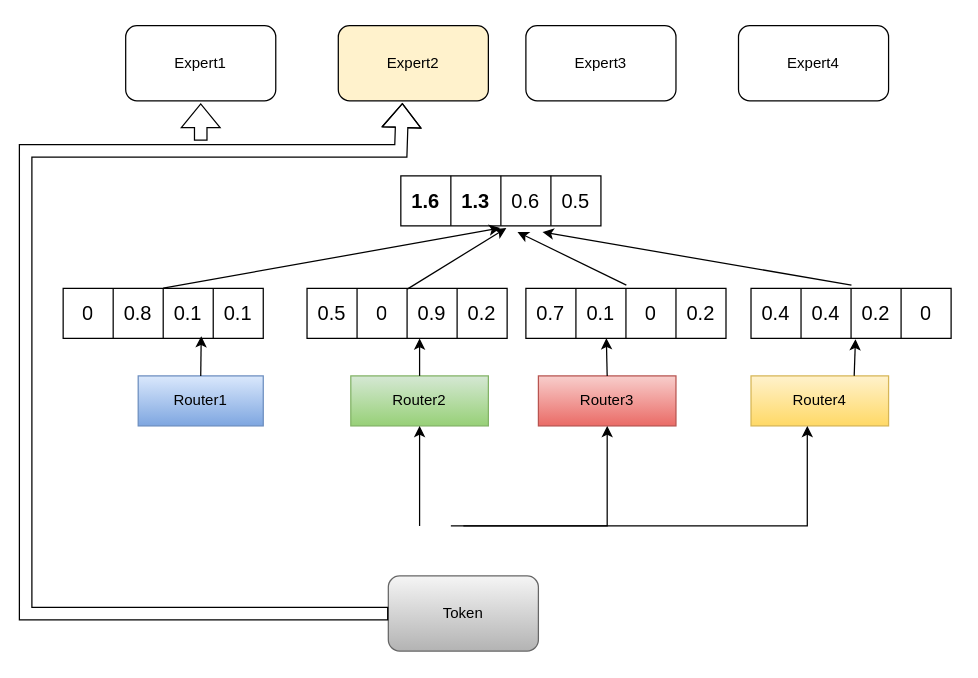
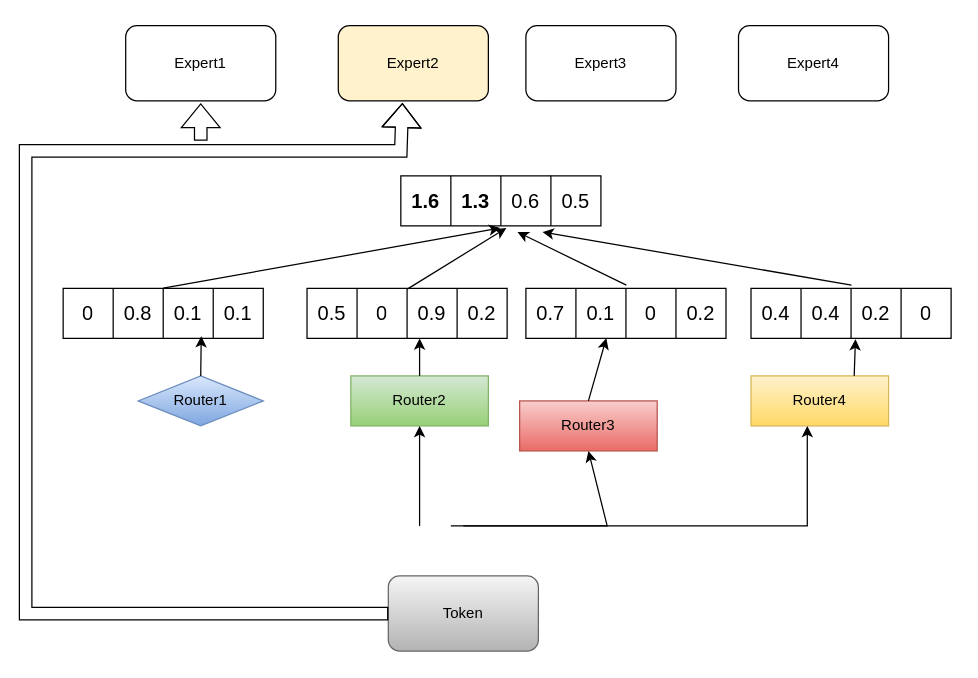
  <mxCell id="0" />
  <mxCell id="1" parent="0" />
  <mxCell id="2" value="Expert1" style="rounded=1;whiteSpace=wrap;html=1;" vertex="1" parent="1"><mxGeometry x="100" y="20" width="120" height="60" as="geometry" /></mxCell>
  <mxCell id="3" value="Expert2" style="rounded=1;whiteSpace=wrap;html=1;fillColor=#fff2cc;" vertex="1" parent="1"><mxGeometry x="270" y="20" width="120" height="60" as="geometry" /></mxCell>
  <mxCell id="4" value="Expert3" style="rounded=1;whiteSpace=wrap;html=1;" vertex="1" parent="1"><mxGeometry x="420" y="20" width="120" height="60" as="geometry" /></mxCell>
  <mxCell id="5" value="Expert4" style="rounded=1;whiteSpace=wrap;html=1;" vertex="1" parent="1"><mxGeometry x="590" y="20" width="120" height="60" as="geometry" /></mxCell>
- <mxCell id="6" value="Router1" style="rounded=0;whiteSpace=wrap;html=1;fillColor=#dae8fc;gradientColor=#7ea6e0;strokeColor=#6c8ebf;" vertex="1" parent="1"><mxGeometry x="110" y="300" width="100" height="40" as="geometry" /></mxCell>
+ <mxCell id="6" value="Router1" style="rhombus;whiteSpace=wrap;html=1;fillColor=#dae8fc;gradientColor=#7ea6e0;strokeColor=#6c8ebf;" vertex="1" parent="1"><mxGeometry x="110" y="300" width="100" height="40" as="geometry" /></mxCell>
  <mxCell id="7" value="Router2" style="rounded=0;whiteSpace=wrap;html=1;fillColor=#d5e8d4;gradientColor=#97d077;strokeColor=#82b366;" vertex="1" parent="1"><mxGeometry x="280" y="300" width="110" height="40" as="geometry" /></mxCell>
- <mxCell id="8" value="Router3" style="rounded=0;whiteSpace=wrap;html=1;fillColor=#f8cecc;gradientColor=#ea6b66;strokeColor=#b85450;" vertex="1" parent="1"><mxGeometry x="430" y="300" width="110" height="40" as="geometry" /></mxCell>
+ <mxCell id="8" value="Router3" style="rounded=0;whiteSpace=wrap;html=1;fillColor=#f8cecc;gradientColor=#ea6b66;strokeColor=#b85450;" vertex="1" parent="1"><mxGeometry x="415" y="320" width="110" height="40" as="geometry" /></mxCell>
  <mxCell id="9" value="Router4" style="rounded=0;whiteSpace=wrap;html=1;fillColor=#fff2cc;gradientColor=#ffd966;strokeColor=#d6b656;" vertex="1" parent="1"><mxGeometry x="600" y="300" width="110" height="40" as="geometry" /></mxCell>
  <mxCell id="10" value="Token" style="rounded=1;whiteSpace=wrap;html=1;fillColor=#f5f5f5;gradientColor=#b3b3b3;strokeColor=#666666;" vertex="1" parent="1"><mxGeometry x="310" y="460" width="120" height="60" as="geometry" /></mxCell>
  <mxCell id="11" value="" style="endArrow=classic;html=1;rounded=0;entryX=0.5;entryY=1;entryDx=0;entryDy=0;" edge="1" parent="1"><mxGeometry width="50" height="50" relative="1" as="geometry"><mxPoint x="360" y="420" as="sourcePoint" /><mxPoint x="645" y="340" as="targetPoint" /><Array as="points"><mxPoint x="645" y="420" /></Array></mxGeometry></mxCell>
  <mxCell id="12" value="" style="endArrow=classic;html=1;rounded=0;entryX=0.5;entryY=1;entryDx=0;entryDy=0;" edge="1" parent="1" target="8"><mxGeometry width="50" height="50" relative="1" as="geometry"><mxPoint x="370" y="420" as="sourcePoint" /><mxPoint x="430" y="250" as="targetPoint" /><Array as="points"><mxPoint x="485" y="420" /></Array></mxGeometry></mxCell>
  <mxCell id="13" value="" style="endArrow=classic;html=1;rounded=0;entryX=0.5;entryY=1;entryDx=0;entryDy=0;" edge="1" parent="1" target="7"><mxGeometry width="50" height="50" relative="1" as="geometry"><mxPoint x="335" y="420" as="sourcePoint" /><mxPoint x="430" y="250" as="targetPoint" /></mxGeometry></mxCell>
  <mxCell id="14" value="" style="shape=table;startSize=0;container=1;collapsible=0;childLayout=tableLayout;fontSize=16;" vertex="1" parent="1"><mxGeometry x="50" y="230" width="160" height="40" as="geometry" /></mxCell>
  <mxCell id="15" value="" style="shape=tableRow;horizontal=0;startSize=0;swimlaneHead=0;swimlaneBody=0;strokeColor=inherit;top=0;left=0;bottom=0;right=0;collapsible=0;dropTarget=0;fillColor=none;points=[[0,0.5],[1,0.5]];portConstraint=eastwest;fontSize=16;" vertex="1" parent="14"><mxGeometry width="160" height="40" as="geometry" /></mxCell>
  <mxCell id="16" value="0" style="shape=partialRectangle;html=1;whiteSpace=wrap;connectable=0;strokeColor=inherit;overflow=hidden;fillColor=none;top=0;left=0;bottom=0;right=0;pointerEvents=1;fontSize=16;" vertex="1" parent="15"><mxGeometry width="40" height="40" as="geometry"><mxRectangle width="40" height="40" as="alternateBounds" /></mxGeometry></mxCell>
  <mxCell id="17" value="0.8" style="shape=partialRectangle;html=1;whiteSpace=wrap;connectable=0;strokeColor=inherit;overflow=hidden;fillColor=none;top=0;left=0;bottom=0;right=0;pointerEvents=1;fontSize=16;" vertex="1" parent="15"><mxGeometry x="40" width="40" height="40" as="geometry"><mxRectangle width="40" height="40" as="alternateBounds" /></mxGeometry></mxCell>
  <mxCell id="18" value="0.1" style="shape=partialRectangle;html=1;whiteSpace=wrap;connectable=0;strokeColor=inherit;overflow=hidden;fillColor=none;top=0;left=0;bottom=0;right=0;pointerEvents=1;fontSize=16;" vertex="1" parent="15"><mxGeometry x="80" width="40" height="40" as="geometry"><mxRectangle width="40" height="40" as="alternateBounds" /></mxGeometry></mxCell>
  <mxCell id="19" value="0.1" style="shape=partialRectangle;html=1;whiteSpace=wrap;connectable=0;strokeColor=inherit;overflow=hidden;fillColor=none;top=0;left=0;bottom=0;right=0;pointerEvents=1;fontSize=16;" vertex="1" parent="15"><mxGeometry x="120" width="40" height="40" as="geometry"><mxRectangle width="40" height="40" as="alternateBounds" /></mxGeometry></mxCell>
  <mxCell id="20" value="" style="shape=table;startSize=0;container=1;collapsible=0;childLayout=tableLayout;fontSize=16;" vertex="1" parent="1"><mxGeometry x="245" y="230" width="160" height="40" as="geometry" /></mxCell>
  <mxCell id="21" value="" style="shape=tableRow;horizontal=0;startSize=0;swimlaneHead=0;swimlaneBody=0;strokeColor=inherit;top=0;left=0;bottom=0;right=0;collapsible=0;dropTarget=0;fillColor=none;points=[[0,0.5],[1,0.5]];portConstraint=eastwest;fontSize=16;" vertex="1" parent="20"><mxGeometry width="160" height="40" as="geometry" /></mxCell>
  <mxCell id="22" value="0.5" style="shape=partialRectangle;html=1;whiteSpace=wrap;connectable=0;strokeColor=inherit;overflow=hidden;fillColor=none;top=0;left=0;bottom=0;right=0;pointerEvents=1;fontSize=16;" vertex="1" parent="21"><mxGeometry width="40" height="40" as="geometry"><mxRectangle width="40" height="40" as="alternateBounds" /></mxGeometry></mxCell>
  <mxCell id="23" value="0" style="shape=partialRectangle;html=1;whiteSpace=wrap;connectable=0;strokeColor=inherit;overflow=hidden;fillColor=none;top=0;left=0;bottom=0;right=0;pointerEvents=1;fontSize=16;" vertex="1" parent="21"><mxGeometry x="40" width="40" height="40" as="geometry"><mxRectangle width="40" height="40" as="alternateBounds" /></mxGeometry></mxCell>
  <mxCell id="24" value="0.9" style="shape=partialRectangle;html=1;whiteSpace=wrap;connectable=0;strokeColor=inherit;overflow=hidden;fillColor=none;top=0;left=0;bottom=0;right=0;pointerEvents=1;fontSize=16;" vertex="1" parent="21"><mxGeometry x="80" width="40" height="40" as="geometry"><mxRectangle width="40" height="40" as="alternateBounds" /></mxGeometry></mxCell>
  <mxCell id="25" value="0.2" style="shape=partialRectangle;html=1;whiteSpace=wrap;connectable=0;strokeColor=inherit;overflow=hidden;fillColor=none;top=0;left=0;bottom=0;right=0;pointerEvents=1;fontSize=16;" vertex="1" parent="21"><mxGeometry x="120" width="40" height="40" as="geometry"><mxRectangle width="40" height="40" as="alternateBounds" /></mxGeometry></mxCell>
  <mxCell id="26" value="" style="shape=table;startSize=0;container=1;collapsible=0;childLayout=tableLayout;fontSize=16;" vertex="1" parent="1"><mxGeometry x="420" y="230" width="160" height="40" as="geometry" /></mxCell>
  <mxCell id="27" value="" style="shape=tableRow;horizontal=0;startSize=0;swimlaneHead=0;swimlaneBody=0;strokeColor=inherit;top=0;left=0;bottom=0;right=0;collapsible=0;dropTarget=0;fillColor=none;points=[[0,0.5],[1,0.5]];portConstraint=eastwest;fontSize=16;" vertex="1" parent="26"><mxGeometry width="160" height="40" as="geometry" /></mxCell>
  <mxCell id="28" value="0.7" style="shape=partialRectangle;html=1;whiteSpace=wrap;connectable=0;strokeColor=inherit;overflow=hidden;fillColor=none;top=0;left=0;bottom=0;right=0;pointerEvents=1;fontSize=16;" vertex="1" parent="27"><mxGeometry width="40" height="40" as="geometry"><mxRectangle width="40" height="40" as="alternateBounds" /></mxGeometry></mxCell>
  <mxCell id="29" value="0.1" style="shape=partialRectangle;html=1;whiteSpace=wrap;connectable=0;strokeColor=inherit;overflow=hidden;fillColor=none;top=0;left=0;bottom=0;right=0;pointerEvents=1;fontSize=16;" vertex="1" parent="27"><mxGeometry x="40" width="40" height="40" as="geometry"><mxRectangle width="40" height="40" as="alternateBounds" /></mxGeometry></mxCell>
  <mxCell id="30" value="0" style="shape=partialRectangle;html=1;whiteSpace=wrap;connectable=0;strokeColor=inherit;overflow=hidden;fillColor=none;top=0;left=0;bottom=0;right=0;pointerEvents=1;fontSize=16;" vertex="1" parent="27"><mxGeometry x="80" width="40" height="40" as="geometry"><mxRectangle width="40" height="40" as="alternateBounds" /></mxGeometry></mxCell>
  <mxCell id="31" value="0.2" style="shape=partialRectangle;html=1;whiteSpace=wrap;connectable=0;strokeColor=inherit;overflow=hidden;fillColor=none;top=0;left=0;bottom=0;right=0;pointerEvents=1;fontSize=16;" vertex="1" parent="27"><mxGeometry x="120" width="40" height="40" as="geometry"><mxRectangle width="40" height="40" as="alternateBounds" /></mxGeometry></mxCell>
  <mxCell id="32" value="" style="shape=table;startSize=0;container=1;collapsible=0;childLayout=tableLayout;fontSize=16;" vertex="1" parent="1"><mxGeometry x="600" y="230" width="160" height="40" as="geometry" /></mxCell>
  <mxCell id="33" value="" style="shape=tableRow;horizontal=0;startSize=0;swimlaneHead=0;swimlaneBody=0;strokeColor=inherit;top=0;left=0;bottom=0;right=0;collapsible=0;dropTarget=0;fillColor=none;points=[[0,0.5],[1,0.5]];portConstraint=eastwest;fontSize=16;" vertex="1" parent="32"><mxGeometry width="160" height="40" as="geometry" /></mxCell>
  <mxCell id="34" value="0.4" style="shape=partialRectangle;html=1;whiteSpace=wrap;connectable=0;strokeColor=inherit;overflow=hidden;fillColor=none;top=0;left=0;bottom=0;right=0;pointerEvents=1;fontSize=16;" vertex="1" parent="33"><mxGeometry width="40" height="40" as="geometry"><mxRectangle width="40" height="40" as="alternateBounds" /></mxGeometry></mxCell>
  <mxCell id="35" value="0.4" style="shape=partialRectangle;html=1;whiteSpace=wrap;connectable=0;strokeColor=inherit;overflow=hidden;fillColor=none;top=0;left=0;bottom=0;right=0;pointerEvents=1;fontSize=16;" vertex="1" parent="33"><mxGeometry x="40" width="40" height="40" as="geometry"><mxRectangle width="40" height="40" as="alternateBounds" /></mxGeometry></mxCell>
  <mxCell id="36" value="0.2" style="shape=partialRectangle;html=1;whiteSpace=wrap;connectable=0;strokeColor=inherit;overflow=hidden;fillColor=none;top=0;left=0;bottom=0;right=0;pointerEvents=1;fontSize=16;" vertex="1" parent="33"><mxGeometry x="80" width="40" height="40" as="geometry"><mxRectangle width="40" height="40" as="alternateBounds" /></mxGeometry></mxCell>
  <mxCell id="37" value="0" style="shape=partialRectangle;html=1;whiteSpace=wrap;connectable=0;strokeColor=inherit;overflow=hidden;fillColor=none;top=0;left=0;bottom=0;right=0;pointerEvents=1;fontSize=16;" vertex="1" parent="33"><mxGeometry x="120" width="40" height="40" as="geometry"><mxRectangle width="40" height="40" as="alternateBounds" /></mxGeometry></mxCell>
  <mxCell id="38" value="" style="shape=table;startSize=0;container=1;collapsible=0;childLayout=tableLayout;fontSize=16;" vertex="1" parent="1"><mxGeometry x="320" y="140" width="160" height="40" as="geometry" /></mxCell>
  <mxCell id="39" value="" style="shape=tableRow;horizontal=0;startSize=0;swimlaneHead=0;swimlaneBody=0;strokeColor=inherit;top=0;left=0;bottom=0;right=0;collapsible=0;dropTarget=0;fillColor=none;points=[[0,0.5],[1,0.5]];portConstraint=eastwest;fontSize=16;" vertex="1" parent="38"><mxGeometry width="160" height="40" as="geometry" /></mxCell>
  <mxCell id="40" value="&lt;b&gt;1.6&lt;/b&gt;" style="shape=partialRectangle;html=1;whiteSpace=wrap;connectable=0;strokeColor=inherit;overflow=hidden;fillColor=none;top=0;left=0;bottom=0;right=0;pointerEvents=1;fontSize=16;" vertex="1" parent="39"><mxGeometry width="40" height="40" as="geometry"><mxRectangle width="40" height="40" as="alternateBounds" /></mxGeometry></mxCell>
  <mxCell id="41" value="&lt;b&gt;1.3&lt;/b&gt;" style="shape=partialRectangle;html=1;whiteSpace=wrap;connectable=0;strokeColor=inherit;overflow=hidden;fillColor=none;top=0;left=0;bottom=0;right=0;pointerEvents=1;fontSize=16;" vertex="1" parent="39"><mxGeometry x="40" width="40" height="40" as="geometry"><mxRectangle width="40" height="40" as="alternateBounds" /></mxGeometry></mxCell>
  <mxCell id="42" value="0.6" style="shape=partialRectangle;html=1;whiteSpace=wrap;connectable=0;strokeColor=inherit;overflow=hidden;fillColor=none;top=0;left=0;bottom=0;right=0;pointerEvents=1;fontSize=16;" vertex="1" parent="39"><mxGeometry x="80" width="40" height="40" as="geometry"><mxRectangle width="40" height="40" as="alternateBounds" /></mxGeometry></mxCell>
  <mxCell id="43" value="0.5" style="shape=partialRectangle;html=1;whiteSpace=wrap;connectable=0;strokeColor=inherit;overflow=hidden;fillColor=none;top=0;left=0;bottom=0;right=0;pointerEvents=1;fontSize=16;" vertex="1" parent="39"><mxGeometry x="120" width="40" height="40" as="geometry"><mxRectangle width="40" height="40" as="alternateBounds" /></mxGeometry></mxCell>
  <mxCell id="44" value="" style="endArrow=classic;html=1;rounded=0;exitX=0.5;exitY=0;exitDx=0;exitDy=0;entryX=0.69;entryY=0.955;entryDx=0;entryDy=0;entryPerimeter=0;" edge="1" parent="1" source="6" target="15"><mxGeometry width="50" height="50" relative="1" as="geometry"><mxPoint x="380" y="300" as="sourcePoint" /><mxPoint x="430" y="250" as="targetPoint" /></mxGeometry></mxCell>
  <mxCell id="45" value="" style="endArrow=classic;html=1;rounded=0;exitX=0.5;exitY=0;exitDx=0;exitDy=0;" edge="1" parent="1" source="7"><mxGeometry width="50" height="50" relative="1" as="geometry"><mxPoint x="380" y="300" as="sourcePoint" /><mxPoint x="335" y="270" as="targetPoint" /></mxGeometry></mxCell>
  <mxCell id="46" value="" style="endArrow=classic;html=1;rounded=0;exitX=0.5;exitY=0;exitDx=0;exitDy=0;entryX=0.402;entryY=0.995;entryDx=0;entryDy=0;entryPerimeter=0;" edge="1" parent="1" source="8" target="27"><mxGeometry width="50" height="50" relative="1" as="geometry"><mxPoint x="380" y="300" as="sourcePoint" /><mxPoint x="430" y="250" as="targetPoint" /></mxGeometry></mxCell>
  <mxCell id="47" value="" style="endArrow=classic;html=1;rounded=0;exitX=0.75;exitY=0;exitDx=0;exitDy=0;entryX=0.522;entryY=1.015;entryDx=0;entryDy=0;entryPerimeter=0;" edge="1" parent="1" source="9" target="33"><mxGeometry width="50" height="50" relative="1" as="geometry"><mxPoint x="380" y="300" as="sourcePoint" /><mxPoint x="430" y="250" as="targetPoint" /></mxGeometry></mxCell>
  <mxCell id="48" value="" style="shape=flexArrow;endArrow=classic;html=1;rounded=0;exitX=0;exitY=0.5;exitDx=0;exitDy=0;entryX=0.427;entryY=1.03;entryDx=0;entryDy=0;entryPerimeter=0;" edge="1" parent="1" source="10" target="3"><mxGeometry width="50" height="50" relative="1" as="geometry"><mxPoint x="380" y="300" as="sourcePoint" /><mxPoint x="430" y="250" as="targetPoint" /><Array as="points"><mxPoint x="20" y="490" /><mxPoint x="20" y="120" /><mxPoint x="320" y="120" /></Array></mxGeometry></mxCell>
  <mxCell id="49" value="" style="shape=flexArrow;endArrow=classic;html=1;rounded=0;entryX=0.5;entryY=1;entryDx=0;entryDy=0;" edge="1" parent="1"><mxGeometry width="50" height="50" relative="1" as="geometry"><mxPoint x="160" y="112" as="sourcePoint" /><mxPoint x="160" y="82" as="targetPoint" /></mxGeometry></mxCell>
  <mxCell id="50" value="" style="endArrow=classic;html=1;rounded=0;exitX=0.5;exitY=-0.005;exitDx=0;exitDy=0;exitPerimeter=0;entryX=0.497;entryY=1.045;entryDx=0;entryDy=0;entryPerimeter=0;" edge="1" parent="1" source="15" target="39"><mxGeometry width="50" height="50" relative="1" as="geometry"><mxPoint x="380" y="300" as="sourcePoint" /><mxPoint x="430" y="250" as="targetPoint" /></mxGeometry></mxCell>
  <mxCell id="51" value="" style="endArrow=classic;html=1;rounded=0;exitX=0.501;exitY=0.015;exitDx=0;exitDy=0;exitPerimeter=0;entryX=0.527;entryY=1.045;entryDx=0;entryDy=0;entryPerimeter=0;" edge="1" parent="1" source="21" target="39"><mxGeometry width="50" height="50" relative="1" as="geometry"><mxPoint x="380" y="300" as="sourcePoint" /><mxPoint x="430" y="250" as="targetPoint" /></mxGeometry></mxCell>
  <mxCell id="52" value="" style="endArrow=classic;html=1;rounded=0;exitX=0.502;exitY=-0.065;exitDx=0;exitDy=0;exitPerimeter=0;entryX=0.583;entryY=1.125;entryDx=0;entryDy=0;entryPerimeter=0;" edge="1" parent="1" source="27" target="39"><mxGeometry width="50" height="50" relative="1" as="geometry"><mxPoint x="380" y="300" as="sourcePoint" /><mxPoint x="430" y="250" as="targetPoint" /></mxGeometry></mxCell>
  <mxCell id="53" value="" style="endArrow=classic;html=1;rounded=0;exitX=0.502;exitY=-0.065;exitDx=0;exitDy=0;exitPerimeter=0;entryX=0.708;entryY=1.125;entryDx=0;entryDy=0;entryPerimeter=0;" edge="1" parent="1" source="33" target="39"><mxGeometry width="50" height="50" relative="1" as="geometry"><mxPoint x="380" y="300" as="sourcePoint" /><mxPoint x="430" y="250" as="targetPoint" /></mxGeometry></mxCell>
